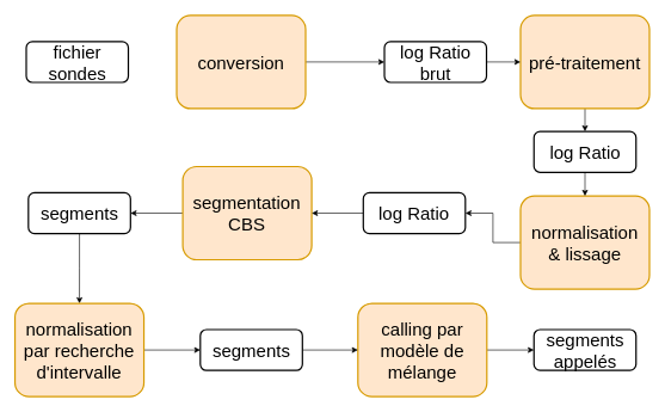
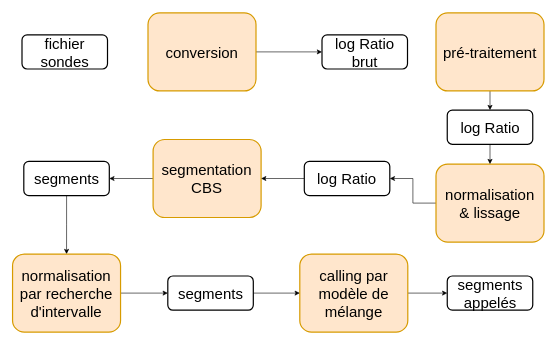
  <mxCell id="0" />
  <mxCell id="1" parent="0" />
  <mxCell id="2" style="edgeStyle=orthogonalEdgeStyle;rounded=0;orthogonalLoop=1;jettySize=auto;html=1;" edge="1" parent="1" source="3" target="12"><mxGeometry relative="1" as="geometry" /></mxCell>
  <mxCell id="3" value="pré-traitement" style="rounded=1;whiteSpace=wrap;html=1;shadow=0;fontFamily=Helvetica;fontSize=25;fontColor=default;align=center;strokeColor=#d79b00;strokeWidth=2;fillColor=#ffe6cc;" parent="1" vertex="1"><mxGeometry x="726" y="20.99" width="180" height="130" as="geometry" /></mxCell>
  <mxCell id="4" value="fichier sondes" style="rounded=1;whiteSpace=wrap;html=1;fontSize=25;glass=0;strokeWidth=2;shadow=0;aspect=fixed;" parent="1" vertex="1"><mxGeometry x="36" y="57.504" width="142.507" height="57.003" as="geometry" /></mxCell>
  <mxCell id="5" style="edgeStyle=orthogonalEdgeStyle;rounded=0;orthogonalLoop=1;jettySize=auto;html=1;entryX=1;entryY=0.5;entryDx=0;entryDy=0;" edge="1" parent="1" source="6" target="16"><mxGeometry relative="1" as="geometry" /></mxCell>
  <mxCell id="6" value="&lt;div&gt;normalisation &lt;br&gt;&lt;/div&gt;&lt;div&gt;&amp;amp; lissage&lt;/div&gt;" style="rounded=1;whiteSpace=wrap;html=1;shadow=0;fontFamily=Helvetica;fontSize=25;fontColor=default;align=center;strokeColor=#d79b00;strokeWidth=2;fillColor=#ffe6cc;" parent="1" vertex="1"><mxGeometry x="726" y="273" width="180" height="130" as="geometry" /></mxCell>
  <mxCell id="7" style="edgeStyle=orthogonalEdgeStyle;rounded=0;orthogonalLoop=1;jettySize=auto;html=1;exitX=1;exitY=0.5;exitDx=0;exitDy=0;entryX=0;entryY=0.5;entryDx=0;entryDy=0;fontSize=25;" parent="1" source="8" target="10" edge="1"><mxGeometry relative="1" as="geometry" /></mxCell>
  <mxCell id="8" value="conversion" style="rounded=1;whiteSpace=wrap;html=1;shadow=0;fontFamily=Helvetica;fontSize=25;fontColor=default;align=center;strokeColor=#d79b00;strokeWidth=2;fillColor=#ffe6cc;" parent="1" vertex="1"><mxGeometry x="246" y="21" width="180" height="130" as="geometry" /></mxCell>
- <mxCell id="9" style="edgeStyle=orthogonalEdgeStyle;rounded=0;orthogonalLoop=1;jettySize=auto;html=1;exitX=1;exitY=0.5;exitDx=0;exitDy=0;entryX=0;entryY=0.5;entryDx=0;entryDy=0;fontSize=25;" parent="1" source="10" target="3" edge="1"><mxGeometry relative="1" as="geometry" /></mxCell>
  <mxCell id="10" value="log Ratio brut" style="rounded=1;whiteSpace=wrap;html=1;fontSize=25;glass=0;strokeWidth=2;shadow=0;aspect=fixed;" parent="1" vertex="1"><mxGeometry x="536.005" y="57.5" width="142.507" height="57.003" as="geometry" /></mxCell>
  <mxCell id="11" style="edgeStyle=orthogonalEdgeStyle;rounded=0;orthogonalLoop=1;jettySize=auto;html=1;exitX=0.5;exitY=1;exitDx=0;exitDy=0;entryX=0.5;entryY=0;entryDx=0;entryDy=0;" edge="1" parent="1" source="12" target="6"><mxGeometry relative="1" as="geometry" /></mxCell>
  <mxCell id="12" value="log Ratio" style="rounded=1;whiteSpace=wrap;html=1;fontSize=25;glass=0;strokeWidth=2;shadow=0;aspect=fixed;" parent="1" vertex="1"><mxGeometry x="744.745" y="183" width="142.507" height="57.003" as="geometry" /></mxCell>
  <mxCell id="13" style="edgeStyle=orthogonalEdgeStyle;rounded=0;orthogonalLoop=1;jettySize=auto;html=1;entryX=1;entryY=0.5;entryDx=0;entryDy=0;fontSize=25;exitX=0;exitY=0.5;exitDx=0;exitDy=0;" parent="1" source="14" target="18" edge="1"><mxGeometry relative="1" as="geometry"><mxPoint x="777" y="372" as="sourcePoint" /></mxGeometry></mxCell>
  <mxCell id="14" value="segmentation CBS" style="rounded=1;whiteSpace=wrap;html=1;shadow=0;fontFamily=Helvetica;fontSize=25;fontColor=default;align=center;strokeColor=#d79b00;strokeWidth=2;fillColor=#ffe6cc;" parent="1" vertex="1"><mxGeometry x="254.49" y="232" width="180" height="130" as="geometry" /></mxCell>
  <mxCell id="15" style="edgeStyle=orthogonalEdgeStyle;rounded=0;orthogonalLoop=1;jettySize=auto;html=1;entryX=1;entryY=0.5;entryDx=0;entryDy=0;" edge="1" parent="1" source="16" target="14"><mxGeometry relative="1" as="geometry" /></mxCell>
  <mxCell id="16" value="log Ratio" style="rounded=1;whiteSpace=wrap;html=1;fontSize=25;glass=0;strokeWidth=2;shadow=0;aspect=fixed;" parent="1" vertex="1"><mxGeometry x="506.495" y="268.5" width="142.507" height="57.003" as="geometry" /></mxCell>
  <mxCell id="17" style="edgeStyle=orthogonalEdgeStyle;rounded=0;orthogonalLoop=1;jettySize=auto;html=1;entryX=0.5;entryY=0;entryDx=0;entryDy=0;" edge="1" parent="1" source="18" target="22"><mxGeometry relative="1" as="geometry" /></mxCell>
  <mxCell id="18" value="segments" style="rounded=1;whiteSpace=wrap;html=1;fontSize=25;glass=0;strokeWidth=2;shadow=0;aspect=fixed;" parent="1" vertex="1"><mxGeometry x="39.005" y="268.5" width="142.507" height="57.003" as="geometry" /></mxCell>
  <mxCell id="19" style="edgeStyle=orthogonalEdgeStyle;rounded=0;orthogonalLoop=1;jettySize=auto;html=1;exitX=1;exitY=0.5;exitDx=0;exitDy=0;entryX=0;entryY=0.5;entryDx=0;entryDy=0;fontSize=25;" edge="1" parent="1" source="20" target="25"><mxGeometry relative="1" as="geometry" /></mxCell>
  <mxCell id="20" value="calling par modèle de mélange" style="rounded=1;whiteSpace=wrap;html=1;shadow=0;fontFamily=Helvetica;fontSize=25;fontColor=default;align=center;strokeColor=#d79b00;strokeWidth=2;fillColor=#ffe6cc;" vertex="1" parent="1"><mxGeometry x="499" y="423" width="180" height="130" as="geometry" /></mxCell>
  <mxCell id="21" style="edgeStyle=orthogonalEdgeStyle;rounded=0;orthogonalLoop=1;jettySize=auto;html=1;exitX=1;exitY=0.5;exitDx=0;exitDy=0;entryX=0;entryY=0.5;entryDx=0;entryDy=0;fontSize=25;" edge="1" parent="1" source="22" target="24"><mxGeometry relative="1" as="geometry" /></mxCell>
  <mxCell id="22" value="normalisation par recherche d'intervalle" style="rounded=1;whiteSpace=wrap;html=1;shadow=0;fontFamily=Helvetica;fontSize=25;fontColor=default;align=center;strokeColor=#d79b00;strokeWidth=2;fillColor=#ffe6cc;" vertex="1" parent="1"><mxGeometry x="20.26" y="423" width="180" height="130" as="geometry" /></mxCell>
  <mxCell id="23" style="edgeStyle=orthogonalEdgeStyle;rounded=0;orthogonalLoop=1;jettySize=auto;html=1;exitX=1;exitY=0.5;exitDx=0;exitDy=0;entryX=0;entryY=0.5;entryDx=0;entryDy=0;fontSize=25;" edge="1" parent="1" source="24" target="20"><mxGeometry relative="1" as="geometry" /></mxCell>
  <mxCell id="24" value="segments" style="rounded=1;whiteSpace=wrap;html=1;fontSize=25;glass=0;strokeWidth=2;shadow=0;aspect=fixed;" vertex="1" parent="1"><mxGeometry x="279.005" y="459.51" width="142.507" height="57.003" as="geometry" /></mxCell>
  <mxCell id="25" value="segments appelés" style="rounded=1;whiteSpace=wrap;html=1;fontSize=25;glass=0;strokeWidth=2;shadow=0;aspect=fixed;" vertex="1" parent="1"><mxGeometry x="744.745" y="459.5" width="142.507" height="57.003" as="geometry" /></mxCell>
